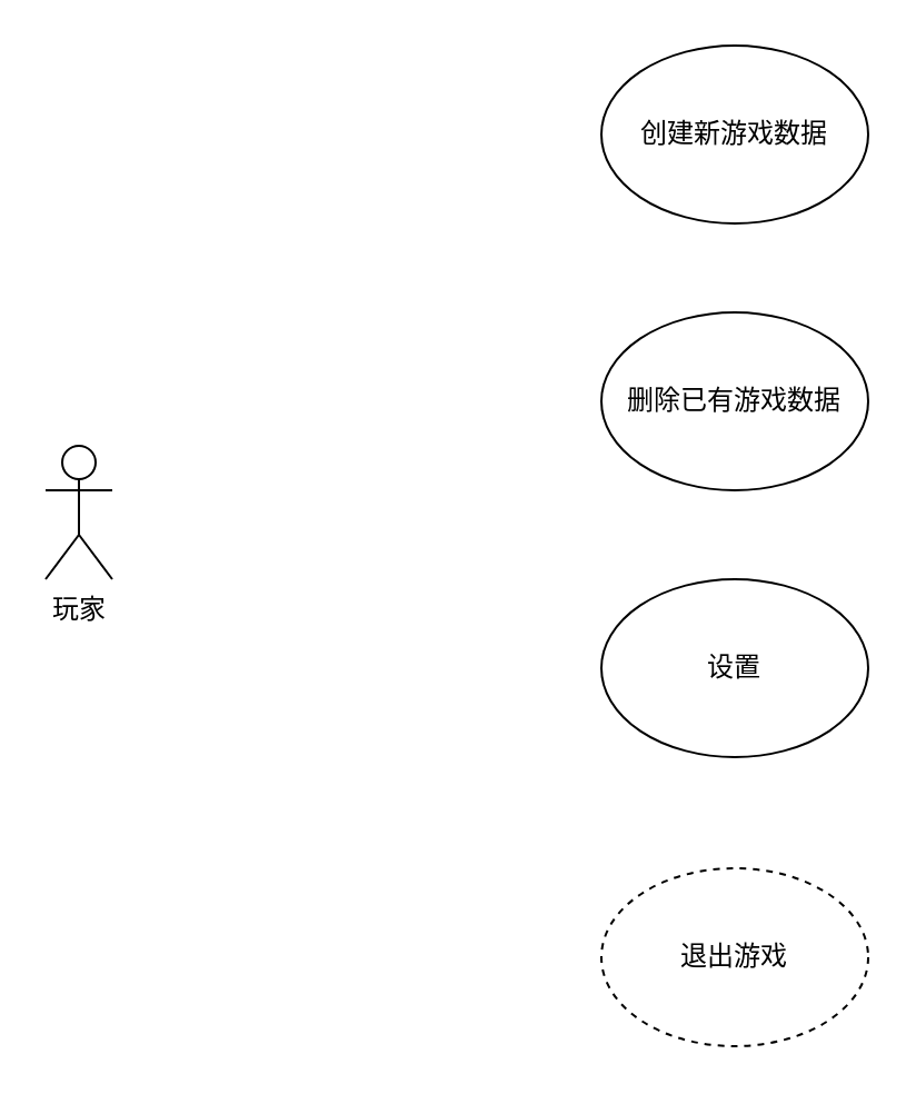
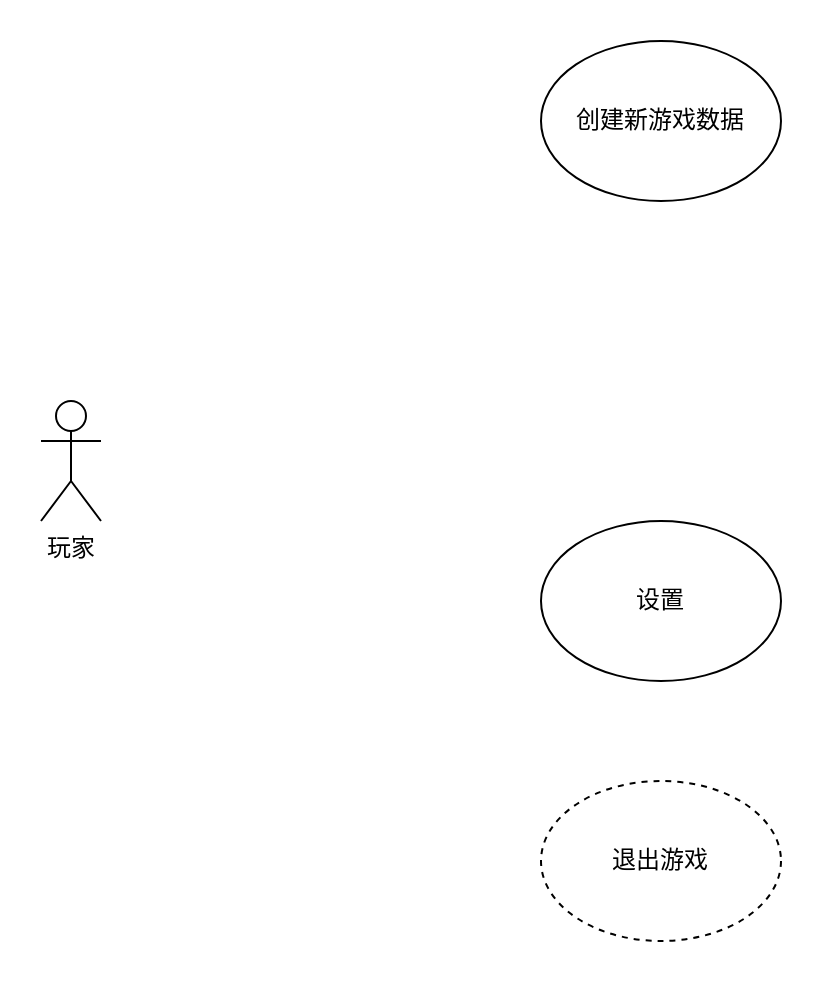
  <mxCell id="0" />
  <mxCell id="1" parent="0" />
  <mxCell id="2" value="玩家" style="shape=umlActor;verticalLabelPosition=bottom;verticalAlign=top;html=1;outlineConnect=0;labelPosition=center;align=center;" parent="1" vertex="1"><mxGeometry x="20" y="200" width="30" height="60" as="geometry" /></mxCell>
  <mxCell id="3" value="创建新游戏数据" style="ellipse;whiteSpace=wrap;html=1;" parent="1" vertex="1"><mxGeometry x="270" y="20" width="120" height="80" as="geometry" /></mxCell>
- <mxCell id="4" value="删除已有游戏数据" style="ellipse;whiteSpace=wrap;html=1;" parent="1" vertex="1"><mxGeometry x="270" y="140" width="120" height="80" as="geometry" /></mxCell>
  <mxCell id="5" value="设置" style="ellipse;whiteSpace=wrap;html=1;" vertex="1" parent="1"><mxGeometry x="270" y="260" width="120" height="80" as="geometry" /></mxCell>
  <mxCell id="6" value="退出游戏" style="ellipse;whiteSpace=wrap;html=1;dashed=1;" vertex="1" parent="1"><mxGeometry x="270" y="390" width="120" height="80" as="geometry" /></mxCell>
